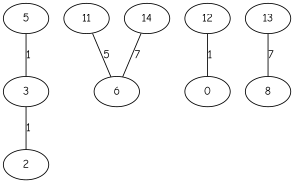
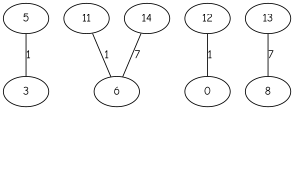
  graph {
    fontname="Comic Neue"
    node [fontname="Comic Neue"]
    edge [fontname="Comic Neue"]
    3
-   2
    n3 [label=5]
    11
    6
    12
    0
    13
    8
    14
-   3 -- 2 [label=1]
    n3 -- 3 [label=1]
-   11 -- 6 [label=5]
+   11 -- 6 [label=1]
    12 -- 0 [label=1]
    13 -- 8 [label=7]
    14 -- 6 [label=7]
  }
